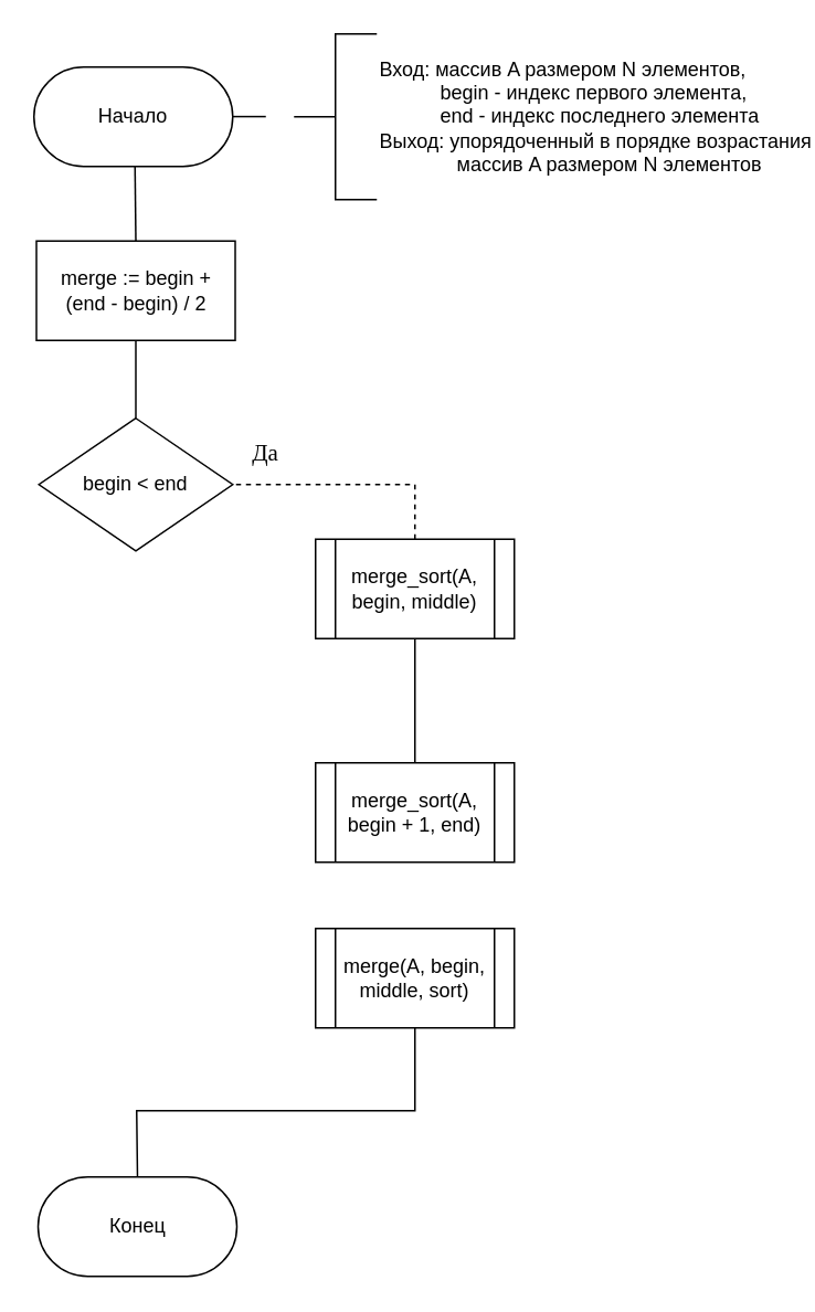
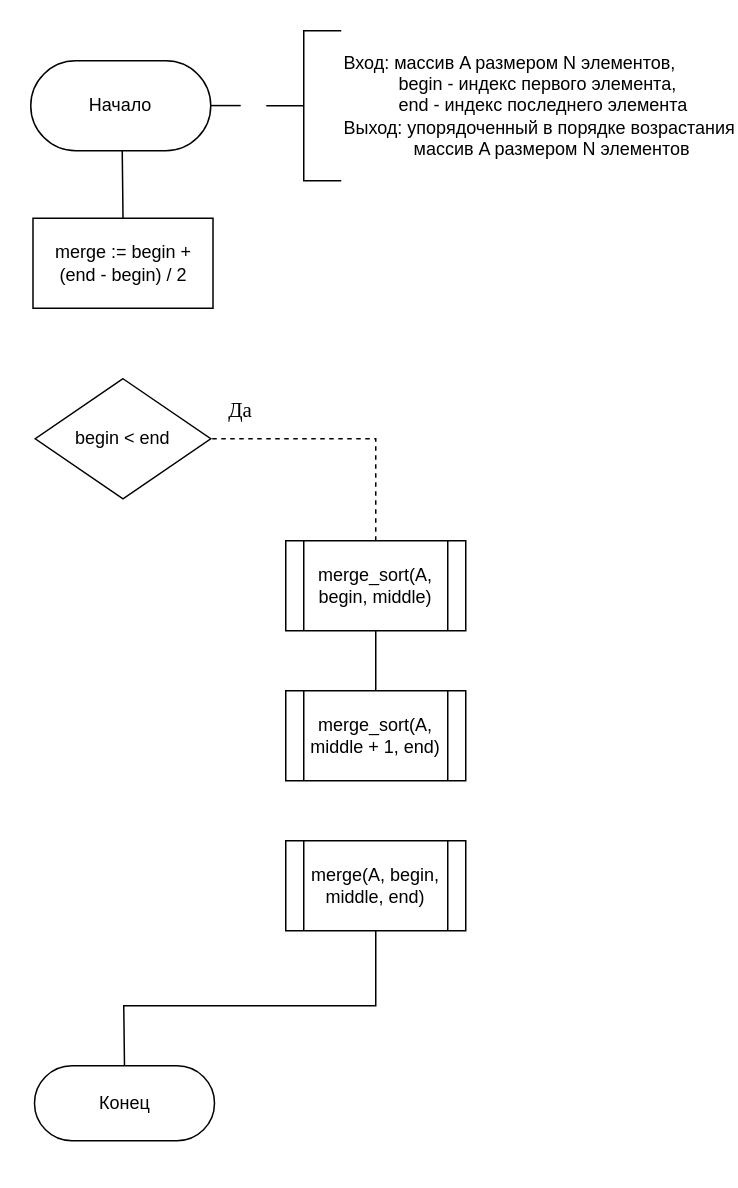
  <mxCell id="0" />
  <mxCell id="1" parent="0" />
  <mxCell id="2" value="" style="endArrow=none;html=1;rounded=0;exitX=0.5;exitY=0;exitDx=0;exitDy=0;entryX=0.5;entryY=1;entryDx=0;entryDy=0;entryPerimeter=0;" parent="1" source="6" edge="1"><mxGeometry width="50" height="50" relative="1" as="geometry"><mxPoint x="81" y="143" as="sourcePoint" /><mxPoint x="81" y="100" as="targetPoint" /></mxGeometry></mxCell>
  <mxCell id="3" value="&lt;div&gt;Вход: массив A размером N элементов,&lt;/div&gt;&lt;div&gt;&amp;nbsp;&amp;nbsp;&amp;nbsp;&amp;nbsp;&amp;nbsp;&amp;nbsp;&amp;nbsp;&amp;nbsp;&amp;nbsp;&amp;nbsp; begin - индекс первого элемента,&lt;/div&gt;&lt;div&gt;&lt;span style=&quot;white-space: pre;&quot;&gt;&#09;&lt;/span&gt;&amp;nbsp;&amp;nbsp; end - индекс последнего элемента&lt;br&gt;&lt;/div&gt;&lt;div&gt;Выход: упорядоченный в порядке возрастания &lt;br&gt;&lt;/div&gt;&lt;div&gt;&amp;nbsp;&amp;nbsp;&amp;nbsp;&amp;nbsp;&amp;nbsp;&amp;nbsp;&amp;nbsp;&amp;nbsp;&amp;nbsp;&amp;nbsp;&amp;nbsp;&amp;nbsp;&amp;nbsp; массив A размером N элементов&amp;nbsp;&lt;/div&gt;" style="strokeWidth=1;html=1;shape=mxgraph.flowchart.annotation_2;align=left;labelPosition=right;pointerEvents=1;verticalAlign=middle;" parent="1" vertex="1"><mxGeometry x="177" y="20" width="50" height="100" as="geometry" /></mxCell>
  <mxCell id="4" value="Начало" style="rounded=1;whiteSpace=wrap;html=1;strokeWidth=1;imageHeight=24;imageWidth=24;arcSize=50;" parent="1" vertex="1"><mxGeometry x="20" y="40" width="120" height="60" as="geometry" /></mxCell>
  <mxCell id="5" value="" style="endArrow=none;html=1;rounded=0;entryX=1;entryY=0.5;entryDx=0;entryDy=0;" parent="1" edge="1"><mxGeometry width="50" height="50" relative="1" as="geometry"><mxPoint x="160" y="69.89" as="sourcePoint" /><mxPoint x="140" y="69.89" as="targetPoint" /></mxGeometry></mxCell>
  <mxCell id="6" value="merge := begin + (end - begin) / 2" style="rounded=0;whiteSpace=wrap;html=1;" parent="1" vertex="1"><mxGeometry x="21.5" y="145" width="120" height="60" as="geometry" /></mxCell>
- <mxCell id="7" value="" style="endArrow=none;html=1;rounded=0;entryX=0.5;entryY=1;entryDx=0;entryDy=0;exitX=0.5;exitY=0;exitDx=0;exitDy=0;" parent="1" source="8" target="6" edge="1"><mxGeometry width="50" height="50" relative="1" as="geometry"><mxPoint x="82" y="255" as="sourcePoint" /><mxPoint x="81" y="203" as="targetPoint" /></mxGeometry></mxCell>
  <mxCell id="8" value="begin &amp;lt; end" style="rhombus;whiteSpace=wrap;html=1;" vertex="1" parent="1"><mxGeometry x="23" y="252" width="117" height="80" as="geometry" /></mxCell>
- <mxCell id="9" value="merge_sort(A, begin, middle)" style="shape=process;whiteSpace=wrap;html=1;backgroundOutline=1;rounded=0;" vertex="1" parent="1"><mxGeometry x="190" y="325" width="120" height="60" as="geometry" /></mxCell>
- <mxCell id="10" value="merge_sort(A, begin + 1, end)" style="shape=process;whiteSpace=wrap;html=1;backgroundOutline=1;rounded=0;" vertex="1" parent="1"><mxGeometry x="190" y="460" width="120" height="60" as="geometry" /></mxCell>
- <mxCell id="11" value="merge(A, begin, middle, sort)" style="shape=process;whiteSpace=wrap;html=1;backgroundOutline=1;rounded=0;" vertex="1" parent="1"><mxGeometry x="190" y="560" width="120" height="60" as="geometry" /></mxCell>
- <mxCell id="12" value="Конец" style="rounded=1;whiteSpace=wrap;html=1;strokeWidth=1;imageHeight=24;imageWidth=24;arcSize=50;" vertex="1" parent="1"><mxGeometry x="22.5" y="710" width="120" height="60" as="geometry" /></mxCell>
+ <mxCell id="9" value="merge_sort(A, begin, middle)" style="shape=process;whiteSpace=wrap;html=1;backgroundOutline=1;rounded=0;" vertex="1" parent="1"><mxGeometry x="190" y="360" width="120" height="60" as="geometry" /></mxCell>
+ <mxCell id="10" value="merge_sort(A, middle + 1, end)" style="shape=process;whiteSpace=wrap;html=1;backgroundOutline=1;rounded=0;" vertex="1" parent="1"><mxGeometry x="190" y="460" width="120" height="60" as="geometry" /></mxCell>
+ <mxCell id="11" value="merge(A, begin, middle, end)" style="shape=process;whiteSpace=wrap;html=1;backgroundOutline=1;rounded=0;" vertex="1" parent="1"><mxGeometry x="190" y="560" width="120" height="60" as="geometry" /></mxCell>
+ <mxCell id="12" value="Конец" style="rounded=1;whiteSpace=wrap;html=1;strokeWidth=1;imageHeight=24;imageWidth=24;arcSize=50;" vertex="1" parent="1"><mxGeometry x="22.5" y="710" width="120" height="50" as="geometry" /></mxCell>
  <mxCell id="13" value="" style="endArrow=none;html=1;rounded=0;entryX=1;entryY=0.5;entryDx=0;entryDy=0;exitX=0.5;exitY=0;exitDx=0;exitDy=0;dashed=1;" edge="1" parent="1" source="9" target="8"><mxGeometry width="50" height="50" relative="1" as="geometry"><mxPoint x="-10" y="500" as="sourcePoint" /><mxPoint x="40" y="450" as="targetPoint" /><Array as="points"><mxPoint x="250" y="292" /></Array></mxGeometry></mxCell>
  <mxCell id="14" value="" style="endArrow=none;html=1;rounded=0;entryX=0.5;entryY=1;entryDx=0;entryDy=0;exitX=0.5;exitY=0;exitDx=0;exitDy=0;" edge="1" parent="1" source="10" target="9"><mxGeometry width="50" height="50" relative="1" as="geometry"><mxPoint x="-10" y="500" as="sourcePoint" /><mxPoint x="40" y="450" as="targetPoint" /></mxGeometry></mxCell>
  <mxCell id="15" value="" style="endArrow=none;html=1;rounded=0;entryX=0.5;entryY=1;entryDx=0;entryDy=0;exitX=0.5;exitY=0;exitDx=0;exitDy=0;" edge="1" parent="1" source="12" target="11"><mxGeometry width="50" height="50" relative="1" as="geometry"><mxPoint x="-10" y="500" as="sourcePoint" /><mxPoint x="40" y="450" as="targetPoint" /><Array as="points"><mxPoint x="82" y="670" /><mxPoint x="250" y="670" /></Array></mxGeometry></mxCell>
  <mxCell id="16" value="&lt;font style=&quot;font-size: 14px;&quot; face=&quot;Times New Roman&quot;&gt;Да&lt;/font&gt;" style="text;html=1;strokeColor=none;fillColor=none;align=center;verticalAlign=middle;whiteSpace=wrap;rounded=0;" vertex="1" parent="1"><mxGeometry x="130" y="259" width="60" height="30" as="geometry" /></mxCell>
